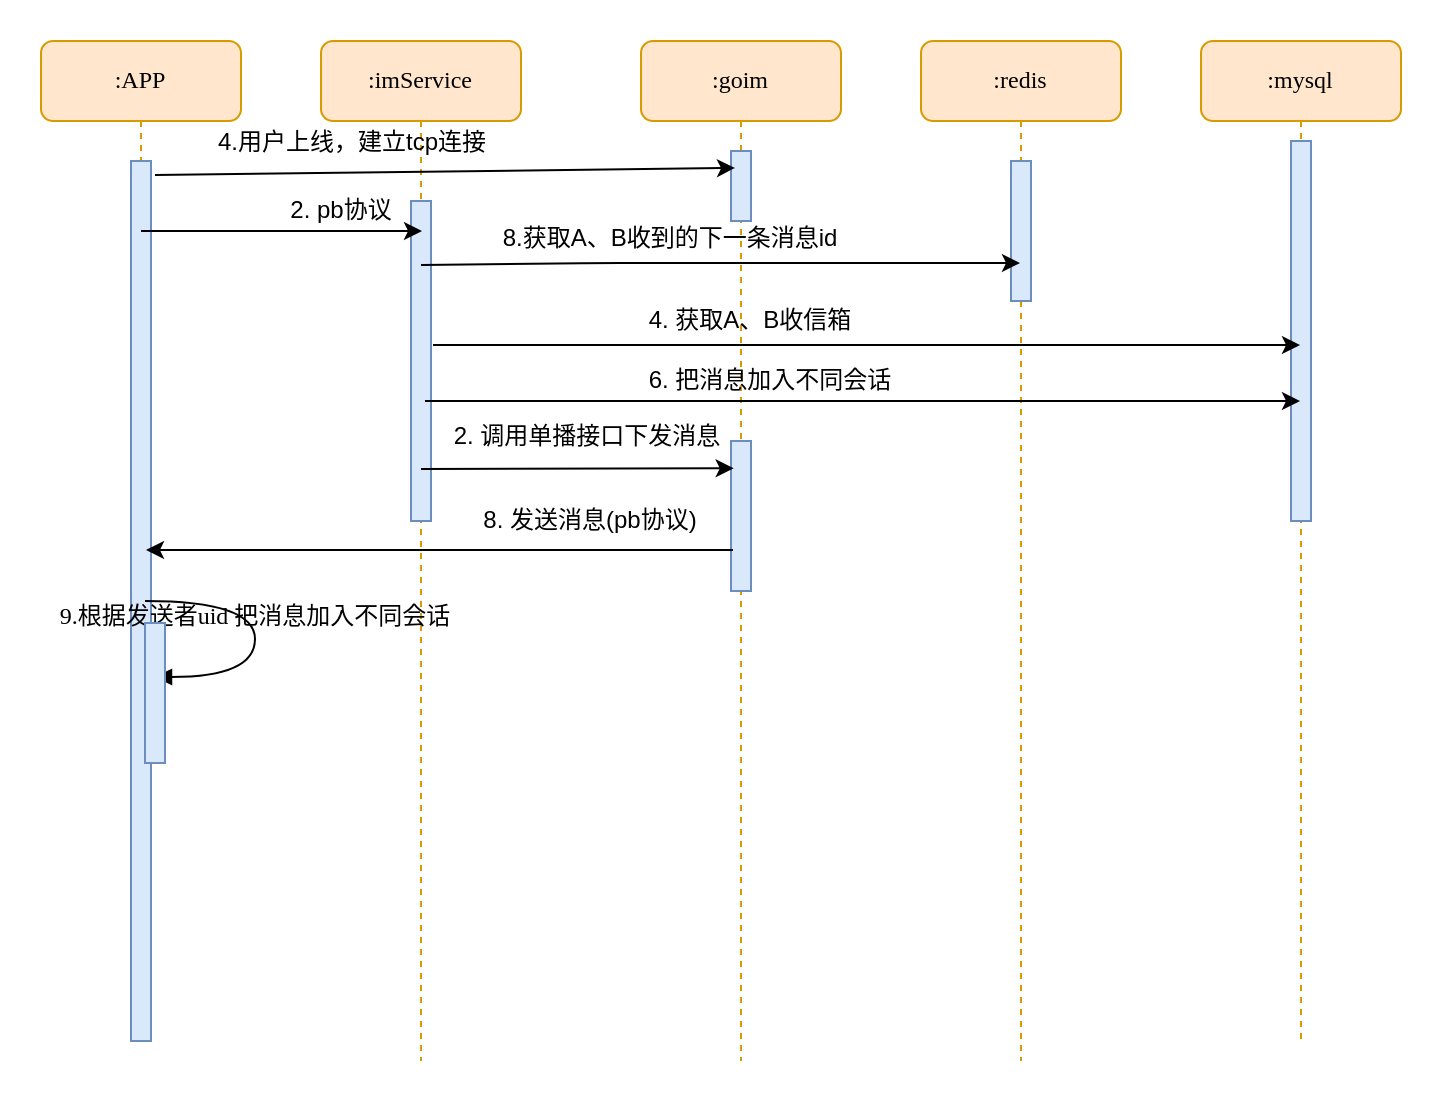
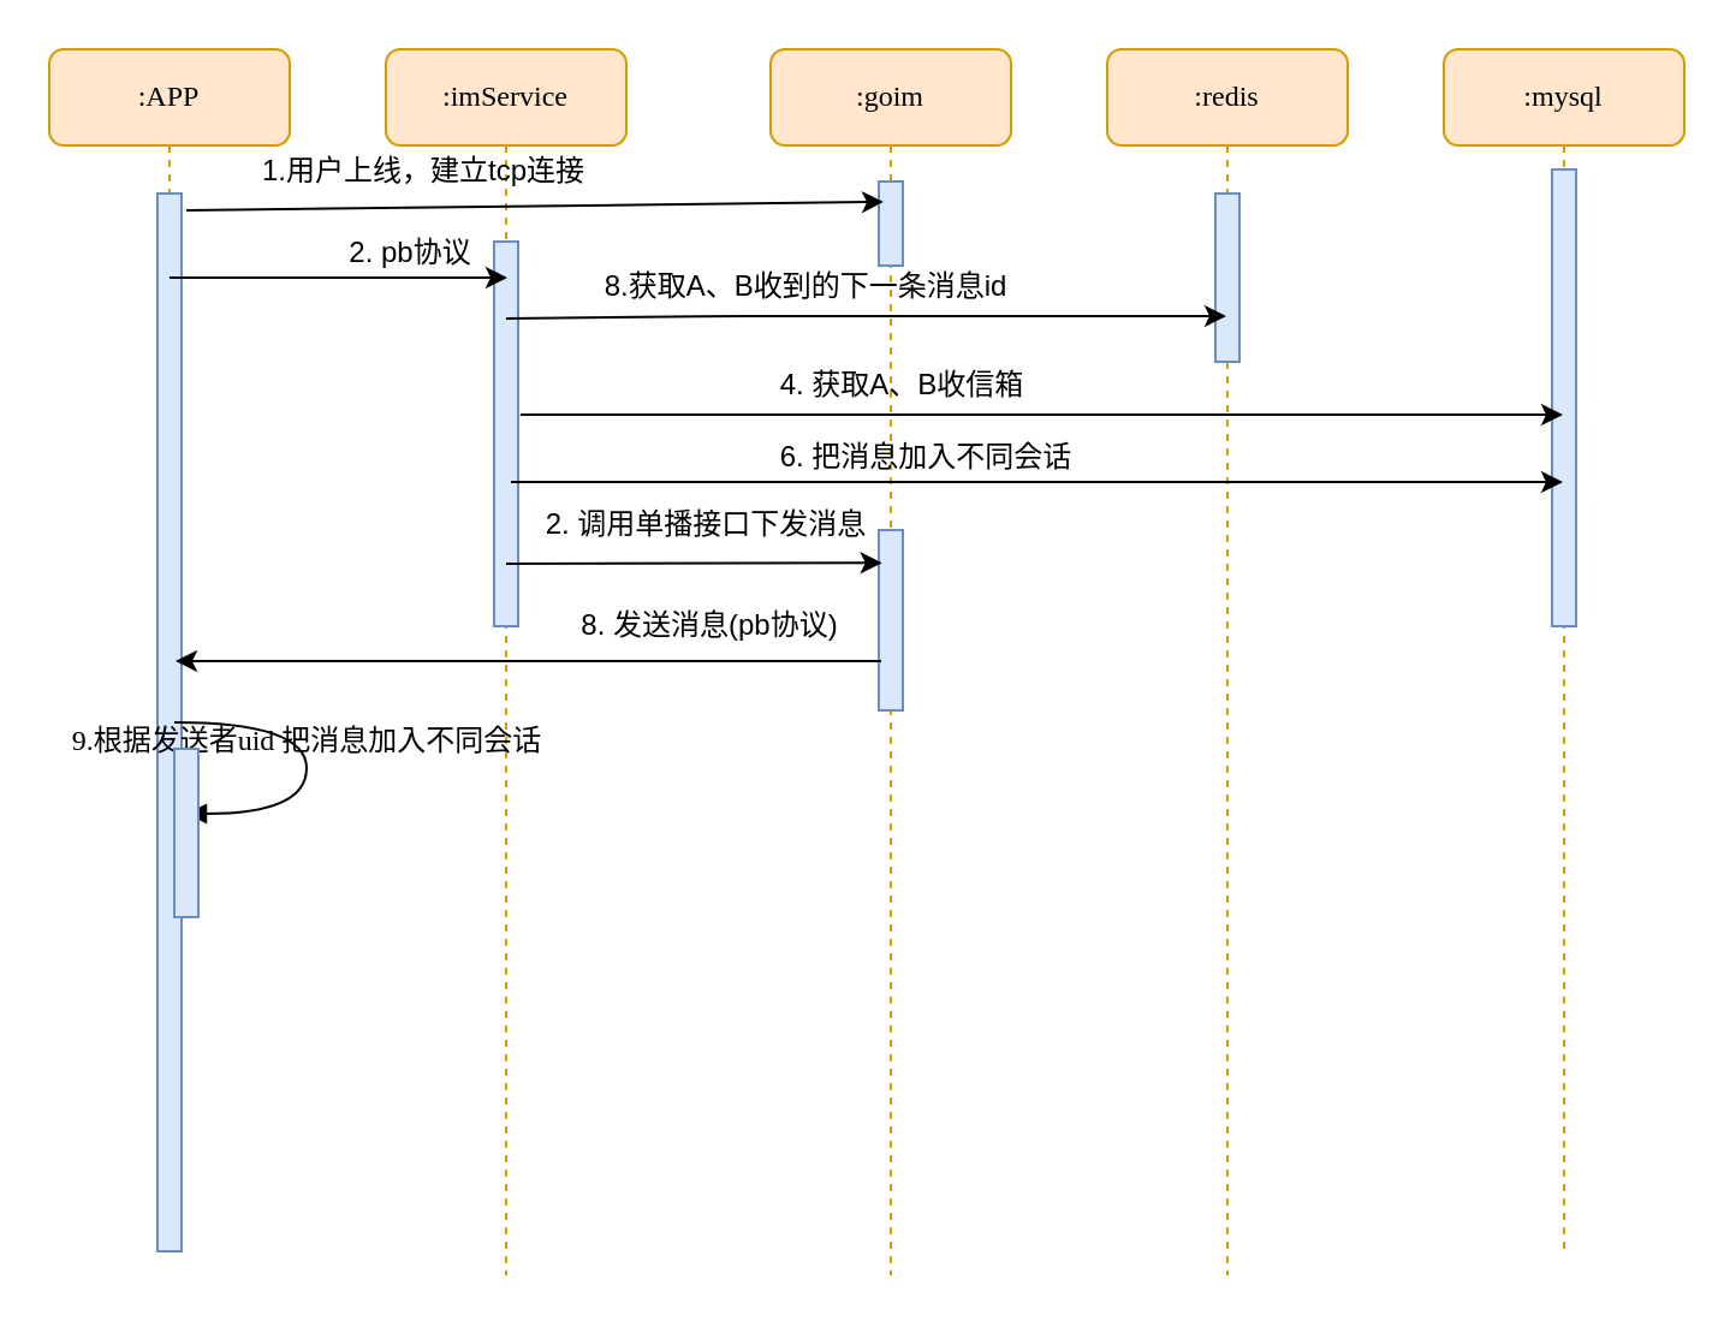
  <mxCell id="0" />
  <mxCell id="1" parent="0" />
  <mxCell id="2" value=":imService" style="shape=umlLifeline;perimeter=lifelinePerimeter;whiteSpace=wrap;html=1;container=1;collapsible=0;recursiveResize=0;outlineConnect=0;rounded=1;shadow=0;comic=0;labelBackgroundColor=none;strokeWidth=1;fontFamily=Verdana;fontSize=12;align=center;fillColor=#ffe6cc;strokeColor=#d79b00;" parent="1" vertex="1"><mxGeometry x="160" y="20" width="100" height="510" as="geometry" /></mxCell>
  <mxCell id="3" value="" style="html=1;points=[];perimeter=orthogonalPerimeter;rounded=0;shadow=0;comic=0;labelBackgroundColor=none;strokeWidth=1;fontFamily=Verdana;fontSize=12;align=center;fillColor=#dae8fc;strokeColor=#6c8ebf;" parent="2" vertex="1"><mxGeometry x="45" y="80" width="10" height="160" as="geometry" /></mxCell>
  <mxCell id="4" value=":goim" style="shape=umlLifeline;perimeter=lifelinePerimeter;whiteSpace=wrap;html=1;container=1;collapsible=0;recursiveResize=0;outlineConnect=0;rounded=1;shadow=0;comic=0;labelBackgroundColor=none;strokeWidth=1;fontFamily=Verdana;fontSize=12;align=center;fillColor=#ffe6cc;strokeColor=#d79b00;" parent="1" vertex="1"><mxGeometry x="320" y="20" width="100" height="510" as="geometry" /></mxCell>
  <mxCell id="5" value="" style="html=1;points=[];perimeter=orthogonalPerimeter;rounded=0;shadow=0;comic=0;labelBackgroundColor=none;strokeWidth=1;fontFamily=Verdana;fontSize=12;align=center;fillColor=#dae8fc;strokeColor=#6c8ebf;" parent="4" vertex="1"><mxGeometry x="45" y="200" width="10" height="75" as="geometry" /></mxCell>
  <mxCell id="6" value="" style="html=1;points=[];perimeter=orthogonalPerimeter;rounded=0;shadow=0;comic=0;labelBackgroundColor=none;strokeWidth=1;fontFamily=Verdana;fontSize=12;align=center;fillColor=#dae8fc;strokeColor=#6c8ebf;" parent="4" vertex="1"><mxGeometry x="45" y="55" width="10" height="35" as="geometry" /></mxCell>
  <mxCell id="7" value=":redis" style="shape=umlLifeline;perimeter=lifelinePerimeter;whiteSpace=wrap;html=1;container=1;collapsible=0;recursiveResize=0;outlineConnect=0;rounded=1;shadow=0;comic=0;labelBackgroundColor=none;strokeWidth=1;fontFamily=Verdana;fontSize=12;align=center;fillColor=#ffe6cc;strokeColor=#d79b00;" parent="1" vertex="1"><mxGeometry x="460" y="20" width="100" height="510" as="geometry" /></mxCell>
  <mxCell id="8" value="" style="html=1;points=[];perimeter=orthogonalPerimeter;rounded=0;shadow=0;comic=0;labelBackgroundColor=none;strokeWidth=1;fontFamily=Verdana;fontSize=12;align=center;fillColor=#dae8fc;strokeColor=#6c8ebf;" parent="7" vertex="1"><mxGeometry x="45" y="60" width="10" height="70" as="geometry" /></mxCell>
  <mxCell id="9" value=":mysql" style="shape=umlLifeline;perimeter=lifelinePerimeter;whiteSpace=wrap;html=1;container=1;collapsible=0;recursiveResize=0;outlineConnect=0;rounded=1;shadow=0;comic=0;labelBackgroundColor=none;strokeWidth=1;fontFamily=Verdana;fontSize=12;align=center;fillColor=#ffe6cc;strokeColor=#d79b00;" parent="1" vertex="1"><mxGeometry x="600" y="20" width="100" height="500" as="geometry" /></mxCell>
  <mxCell id="10" value=":APP" style="shape=umlLifeline;perimeter=lifelinePerimeter;whiteSpace=wrap;html=1;container=1;collapsible=0;recursiveResize=0;outlineConnect=0;rounded=1;shadow=0;comic=0;labelBackgroundColor=none;strokeWidth=1;fontFamily=Verdana;fontSize=12;align=center;fillColor=#ffe6cc;strokeColor=#d79b00;" parent="1" vertex="1"><mxGeometry x="20" y="20" width="100" height="500" as="geometry" /></mxCell>
  <mxCell id="11" value="" style="html=1;points=[];perimeter=orthogonalPerimeter;rounded=0;shadow=0;comic=0;labelBackgroundColor=none;strokeWidth=1;fontFamily=Verdana;fontSize=12;align=center;fillColor=#dae8fc;strokeColor=#6c8ebf;" parent="10" vertex="1"><mxGeometry x="45" y="60" width="10" height="440" as="geometry" /></mxCell>
  <mxCell id="12" value="" style="html=1;points=[];perimeter=orthogonalPerimeter;rounded=0;shadow=0;comic=0;labelBackgroundColor=none;strokeWidth=1;fontFamily=Verdana;fontSize=12;align=center;fillColor=#dae8fc;strokeColor=#6c8ebf;" parent="1" vertex="1"><mxGeometry x="645" y="70" width="10" height="190" as="geometry" /></mxCell>
  <mxCell id="13" value="9.根据发送者uid 把消息加入不同会话" style="html=1;verticalAlign=bottom;endArrow=block;labelBackgroundColor=none;fontFamily=Verdana;fontSize=12;elbow=vertical;edgeStyle=orthogonalEdgeStyle;curved=1;entryX=1;entryY=0.286;entryPerimeter=0;exitX=1.038;exitY=0.345;exitPerimeter=0;" parent="1" edge="1"><mxGeometry relative="1" as="geometry"><mxPoint x="72" y="300" as="sourcePoint" /><mxPoint x="77" y="338" as="targetPoint" /><Array as="points"><mxPoint x="127" y="300" /><mxPoint x="127" y="338" /></Array></mxGeometry></mxCell>
  <mxCell id="14" value="" style="html=1;points=[];perimeter=orthogonalPerimeter;rounded=0;shadow=0;comic=0;labelBackgroundColor=none;strokeWidth=1;fontFamily=Verdana;fontSize=12;align=center;fillColor=#dae8fc;strokeColor=#6c8ebf;" parent="1" vertex="1"><mxGeometry x="72" y="311" width="10" height="70" as="geometry" /></mxCell>
  <mxCell id="15" value="" style="endArrow=classic;html=1;entryX=0.133;entryY=0.182;entryDx=0;entryDy=0;entryPerimeter=0;" parent="1" target="5" edge="1"><mxGeometry width="50" height="50" relative="1" as="geometry"><mxPoint x="210" y="234" as="sourcePoint" /><mxPoint x="360" y="235" as="targetPoint" /></mxGeometry></mxCell>
  <mxCell id="16" value="2. 调用单播接口下发消息" style="text;html=1;strokeColor=none;fillColor=none;align=center;verticalAlign=middle;whiteSpace=wrap;rounded=0;" parent="1" vertex="1"><mxGeometry x="217" y="208" width="153" height="20" as="geometry" /></mxCell>
  <mxCell id="17" value="" style="endArrow=classic;html=1;" parent="1" target="9" edge="1"><mxGeometry width="50" height="50" relative="1" as="geometry"><mxPoint x="212" y="200" as="sourcePoint" /><mxPoint x="634" y="200" as="targetPoint" /></mxGeometry></mxCell>
  <mxCell id="18" value="8. 发送消息(pb协议)" style="text;html=1;strokeColor=none;fillColor=none;align=center;verticalAlign=middle;whiteSpace=wrap;rounded=0;" parent="1" vertex="1"><mxGeometry x="240" y="250" width="110" height="20" as="geometry" /></mxCell>
- <mxCell id="19" value="4.用户上线，建立tcp连接" style="text;html=1;strokeColor=none;fillColor=none;align=center;verticalAlign=middle;whiteSpace=wrap;rounded=0;" parent="1" vertex="1"><mxGeometry x="92" y="61" width="168" height="20" as="geometry" /></mxCell>
+ <mxCell id="19" value="1.用户上线，建立tcp连接" style="text;html=1;strokeColor=none;fillColor=none;align=center;verticalAlign=middle;whiteSpace=wrap;rounded=0;" parent="1" vertex="1"><mxGeometry x="92" y="61" width="168" height="20" as="geometry" /></mxCell>
  <mxCell id="20" value="" style="endArrow=classic;html=1;entryX=0.2;entryY=0.242;entryDx=0;entryDy=0;entryPerimeter=0;exitX=1.2;exitY=0.016;exitDx=0;exitDy=0;exitPerimeter=0;" parent="1" source="11" target="6" edge="1"><mxGeometry width="50" height="50" relative="1" as="geometry"><mxPoint x="70" y="86" as="sourcePoint" /><mxPoint x="360" y="86" as="targetPoint" /></mxGeometry></mxCell>
  <mxCell id="21" value="" style="endArrow=classic;html=1;" parent="1" edge="1" target="9"><mxGeometry width="50" height="50" relative="1" as="geometry"><mxPoint x="216" y="172" as="sourcePoint" /><mxPoint x="504" y="171" as="targetPoint" /></mxGeometry></mxCell>
  <mxCell id="22" value="" style="endArrow=classic;html=1;" parent="1" edge="1"><mxGeometry width="50" height="50" relative="1" as="geometry"><mxPoint x="210" y="132" as="sourcePoint" /><mxPoint x="509.5" y="131" as="targetPoint" /><Array as="points"><mxPoint x="300" y="131" /></Array></mxGeometry></mxCell>
  <mxCell id="23" value="8.获取A、B收到的下一条消息id" style="text;html=1;strokeColor=none;fillColor=none;align=center;verticalAlign=middle;whiteSpace=wrap;rounded=0;" parent="1" vertex="1"><mxGeometry x="250" y="109" width="170" height="20" as="geometry" /></mxCell>
  <mxCell id="24" value="4. 获取A、B收信箱" style="text;html=1;strokeColor=none;fillColor=none;align=center;verticalAlign=middle;whiteSpace=wrap;rounded=0;" parent="1" vertex="1"><mxGeometry x="310" y="150" width="130" height="20" as="geometry" /></mxCell>
  <mxCell id="25" value="6. 把消息加入不同会话" style="text;html=1;strokeColor=none;fillColor=none;align=center;verticalAlign=middle;whiteSpace=wrap;rounded=0;" parent="1" vertex="1"><mxGeometry x="300" y="180" width="170" height="20" as="geometry" /></mxCell>
  <mxCell id="26" value="" style="endArrow=classic;html=1;" parent="1" edge="1"><mxGeometry width="50" height="50" relative="1" as="geometry"><mxPoint x="366" y="274.5" as="sourcePoint" /><mxPoint x="72.5" y="274.5" as="targetPoint" /></mxGeometry></mxCell>
  <mxCell id="27" value="" style="endArrow=classic;html=1;" edge="1" parent="1"><mxGeometry width="50" height="50" relative="1" as="geometry"><mxPoint x="70" y="115" as="sourcePoint" /><mxPoint x="210.5" y="115" as="targetPoint" /><Array as="points"><mxPoint x="160.5" y="115" /></Array></mxGeometry></mxCell>
  <mxCell id="28" value="2. pb协议" style="text;html=1;strokeColor=none;fillColor=none;align=center;verticalAlign=middle;whiteSpace=wrap;rounded=0;" vertex="1" parent="1"><mxGeometry x="110" y="95" width="121" height="20" as="geometry" /></mxCell>
